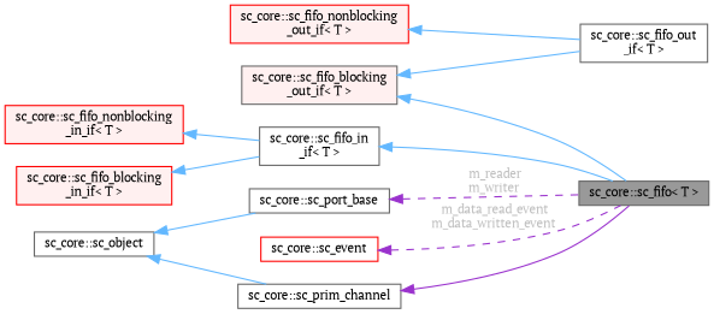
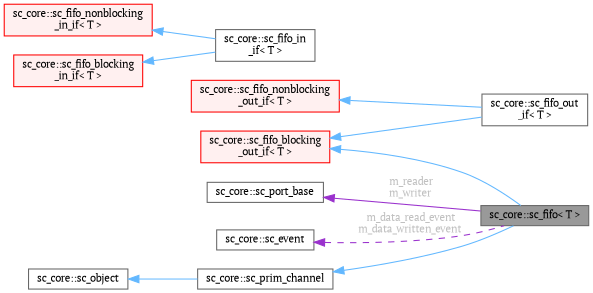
  digraph {
    fontname="PT Serif"
    rankdir=LR
    node [color=gray40 fillcolor=white fontname="PT Serif" fontsize=10 shape=box style=filled]
    edge [color=steelblue1 dir=back fontname="PT Serif" fontsize=10 labelfontname=FreeSans labelfontsize=10 style=solid]
    n1 [fillcolor=grey60 fontcolor=black height=0.2 label="sc_core::sc_fifo\< T \>" width=0.4]
    n2 [height=0.2 label="sc_core::sc_fifo_in\l_if\< T \>" width=0.4]
    n3 [color=red fillcolor="#FFF0F0" height=0.2 label="sc_core::sc_fifo_nonblocking\l_in_if\< T \>" width=0.4]
    n4 [color=red fillcolor="#FFF0F0" height=0.2 label="sc_core::sc_fifo_blocking\l_in_if\< T \>" width=0.4]
    n5 [height=0.2 label="sc_core::sc_fifo_out\l_if\< T \>" width=0.4]
    n6 [color=red fillcolor="#FFF0F0" height=0.2 label="sc_core::sc_fifo_nonblocking\l_out_if\< T \>" width=0.4]
-   n7 [fillcolor="#FFF0F0" height=0.2 label="sc_core::sc_fifo_blocking\l_out_if\< T \>" width=0.4]
+   n7 [color=red fillcolor="#FFF0F0" height=0.2 label="sc_core::sc_fifo_blocking\l_out_if\< T \>" width=0.4]
    n8 [height=0.2 label="sc_core::sc_prim_channel" width=0.4]
    n9 [height=0.2 label="sc_core::sc_object" width=0.4]
    n10 [height=0.2 label="sc_core::sc_port_base" width=0.4]
-   n11 [color=red height=0.2 label="sc_core::sc_event" width=0.4]
-   n2 -> n1
+   n11 [height=0.2 label="sc_core::sc_event" width=0.4]
    n3 -> n2
    n4 -> n2
    n6 -> n5
    n7 -> n1
    n7 -> n5
-   n8 -> n1 [color=darkorchid3]
+   n8 -> n1
    n9 -> n8
-   n9 -> n10
-   n10 -> n1 [color=darkorchid3 fontcolor=grey label=" m_reader\nm_writer" style=dashed]
+   n10 -> n1 [color=darkorchid3 fontcolor=grey label=" m_reader\nm_writer"]
    n11 -> n1 [color=darkorchid3 fontcolor=grey label=" m_data_read_event\nm_data_written_event" style=dashed]
  }
